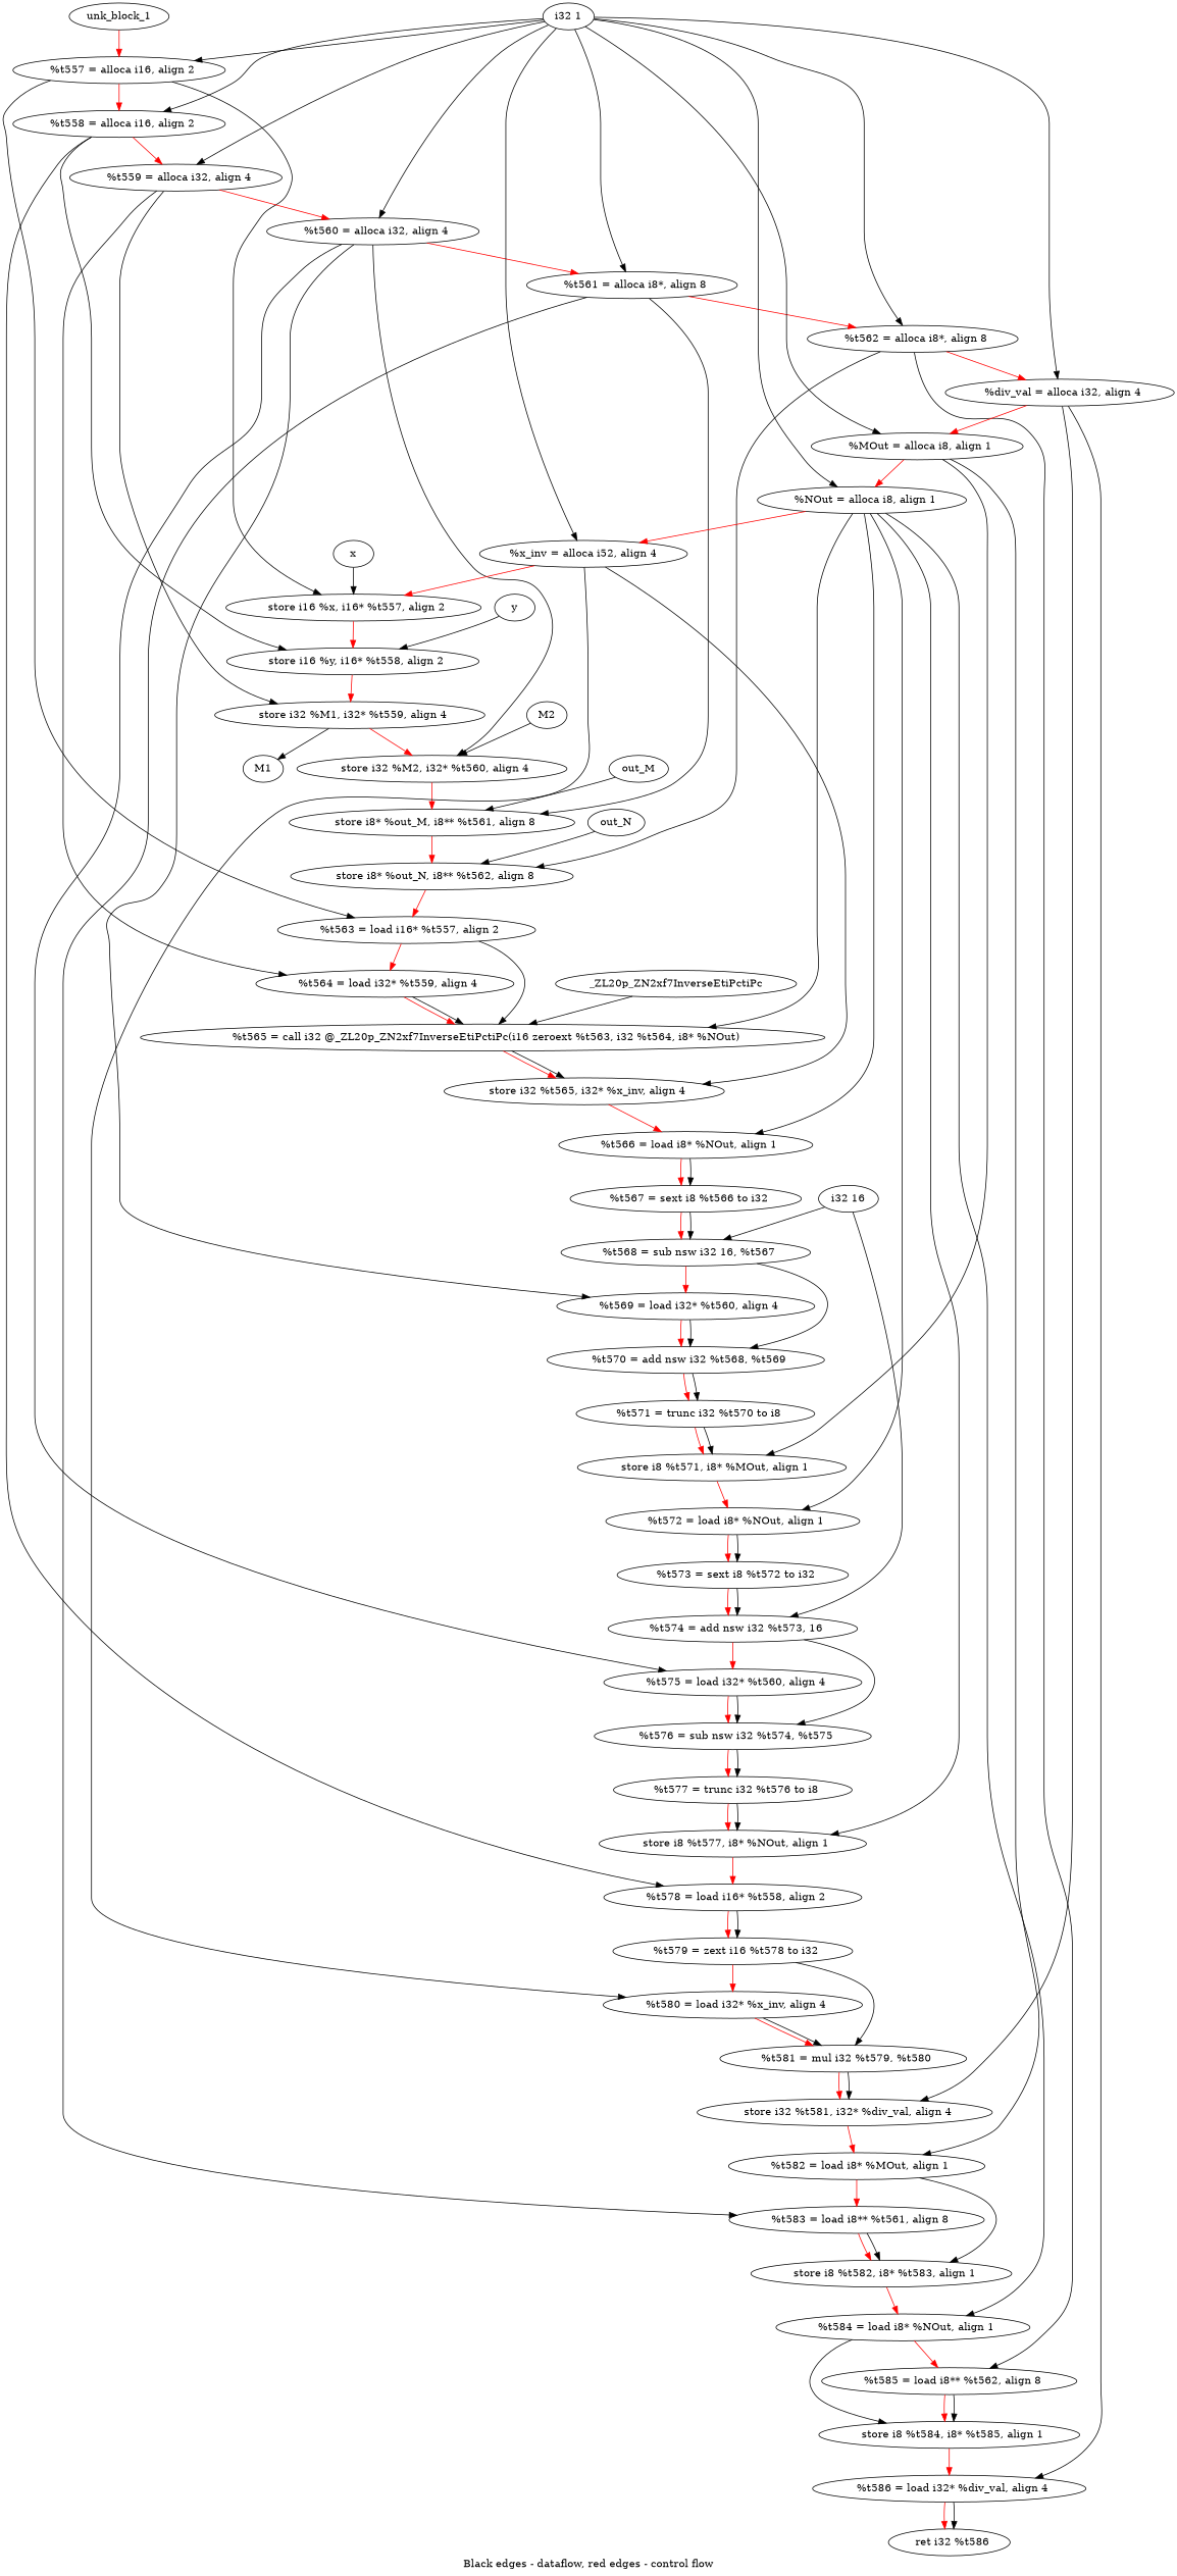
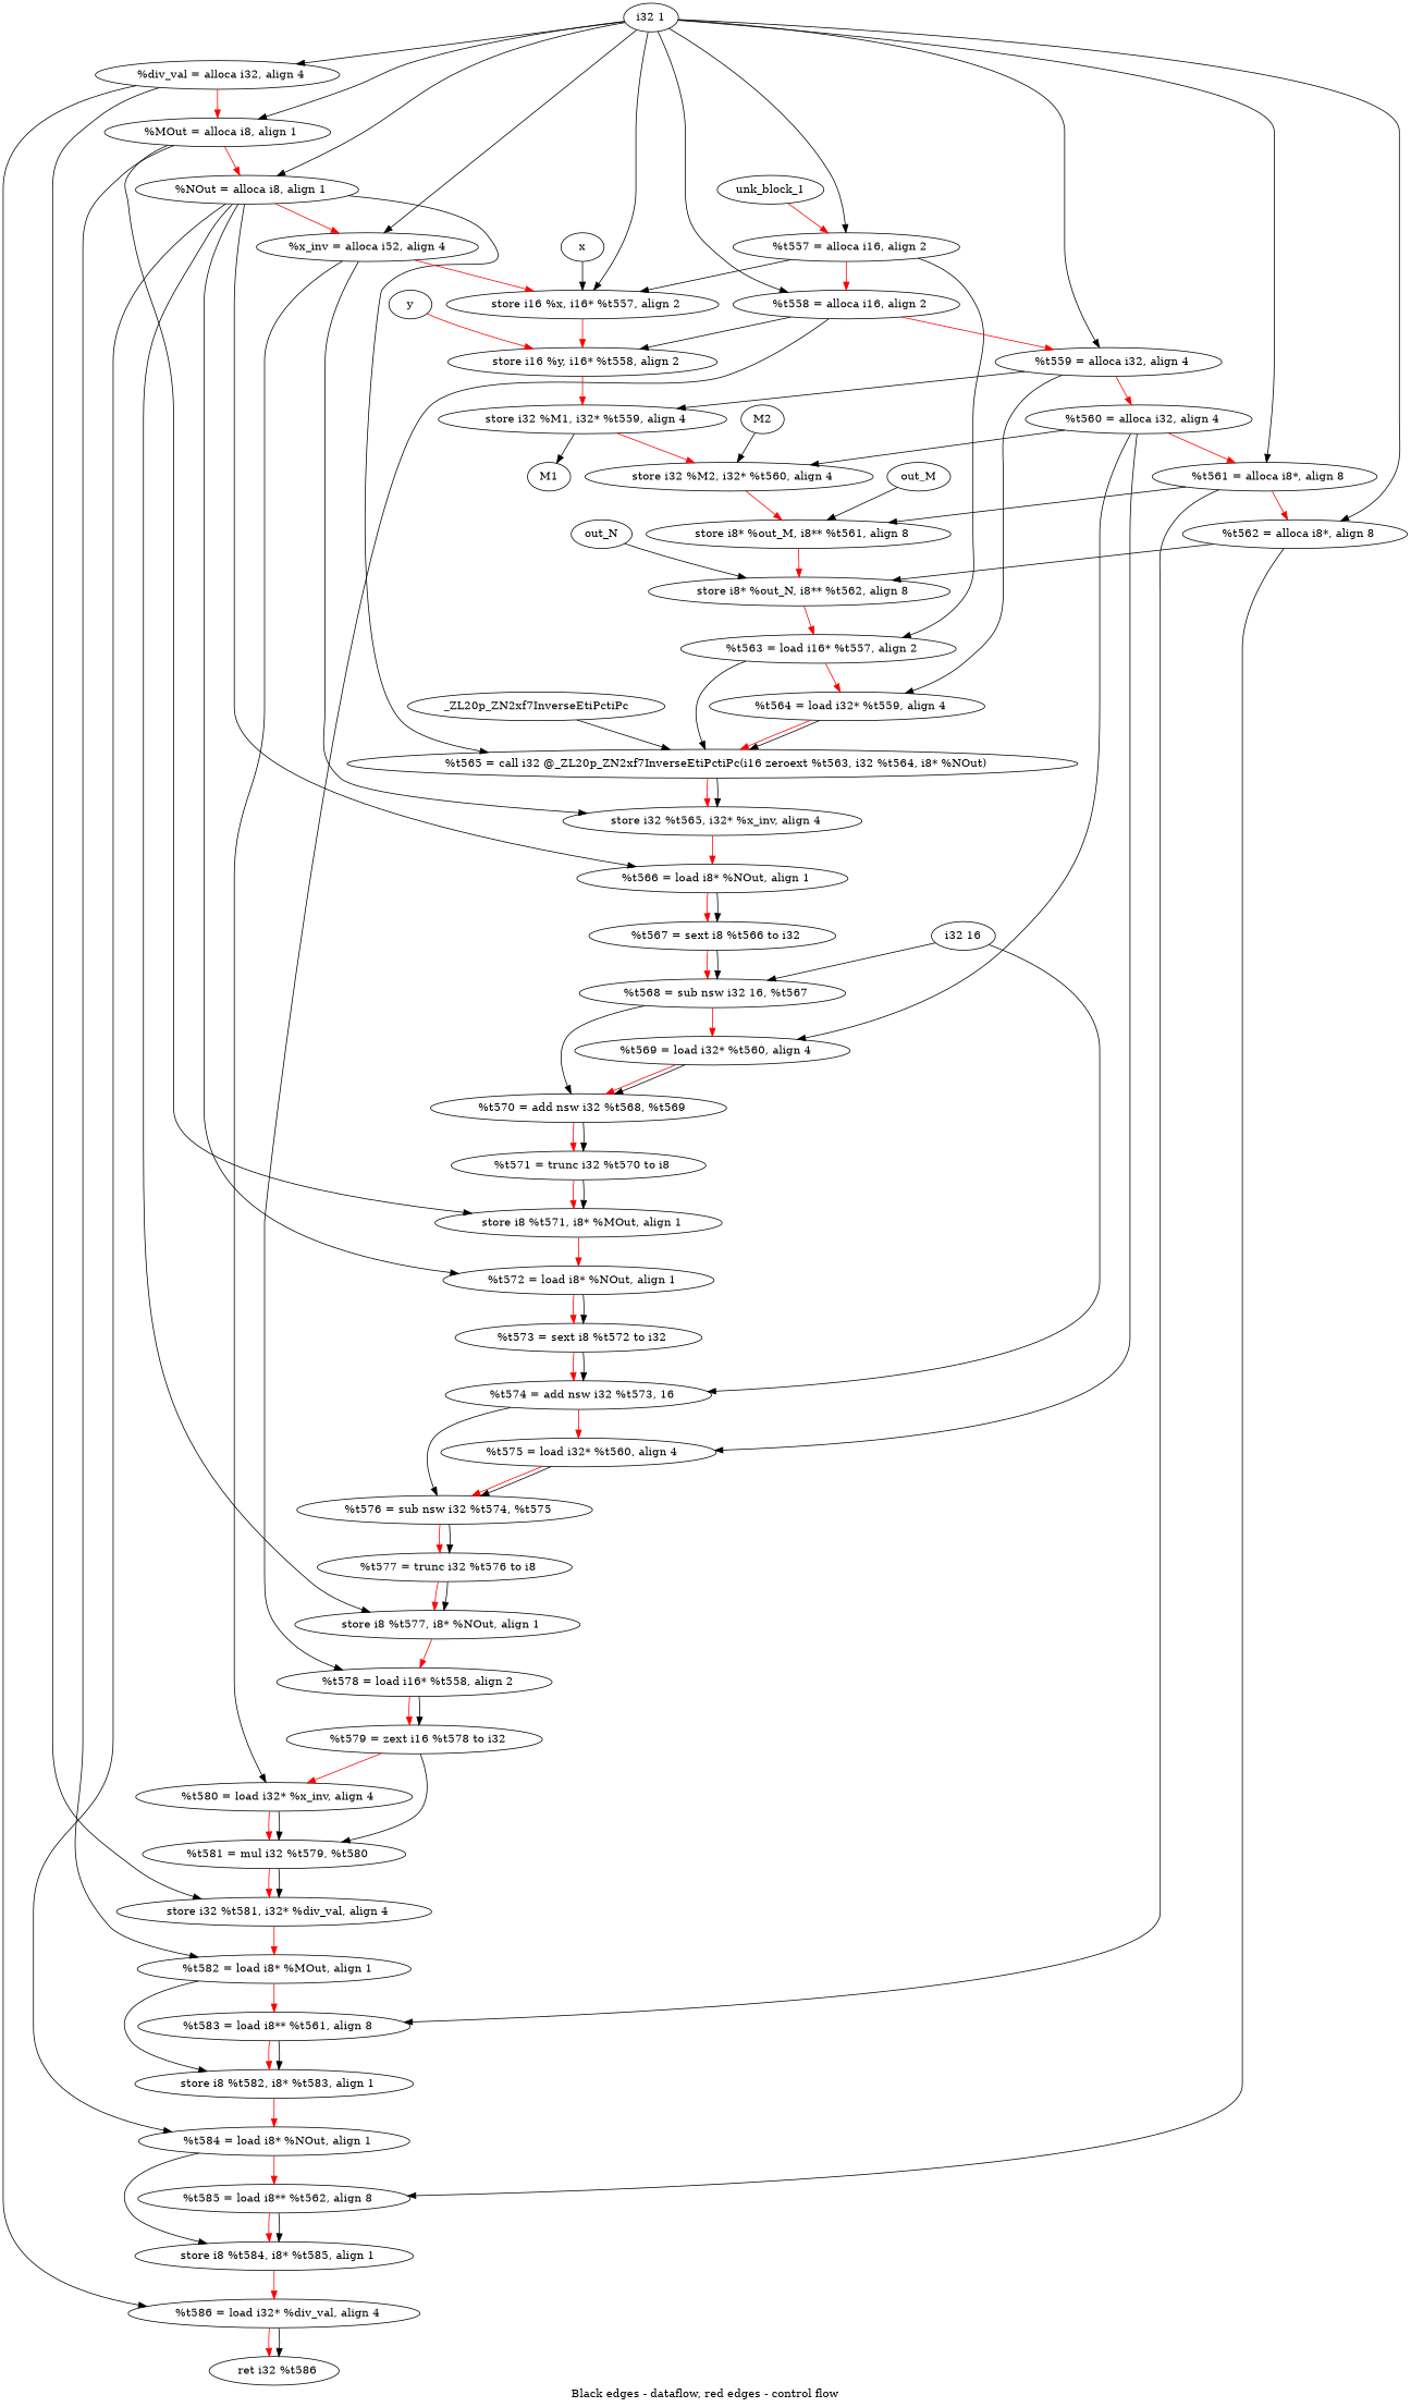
  digraph {
    compound=true
    label="Black edges - dataflow, red edges - control flow"
    n1 [label="  %t557 = alloca i16, align 2"]
    n2 [label="  %t558 = alloca i16, align 2"]
    n3 [label="  store i16 %x, i16* %t557, align 2"]
    n4 [label="  %t563 = load i16* %t557, align 2"]
    n5 [label="  %t559 = alloca i32, align 4"]
    n6 [label="  store i16 %y, i16* %t558, align 2"]
    n7 [label="  %t578 = load i16* %t558, align 2"]
    n8 [label="  %t564 = load i32* %t559, align 4"]
    n9 [label="  %t565 = call i32 @_ZL20p_ZN2xf7InverseEtiPctiPc(i16 zeroext %t563, i32 %t564, i8* %NOut)"]
    n10 [label="  %t560 = alloca i32, align 4"]
    n11 [label="  store i32 %M1, i32* %t559, align 4"]
    n12 [label="  %t579 = zext i16 %t578 to i32"]
    n13 [label="  %t561 = alloca i8*, align 8"]
    n14 [label="  store i32 %M2, i32* %t560, align 4"]
    n15 [label="  %t569 = load i32* %t560, align 4"]
    n16 [label="  %t575 = load i32* %t560, align 4"]
    M1
    n18 [label="  %t562 = alloca i8*, align 8"]
    n19 [label="  store i8* %out_M, i8** %t561, align 8"]
    n20 [label="  %t583 = load i8** %t561, align 8"]
    n21 [label="  %t570 = add nsw i32 %t568, %t569"]
    n22 [label="  %t576 = sub nsw i32 %t574, %t575"]
    n23 [label="  %div_val = alloca i32, align 4"]
    n24 [label="  store i8* %out_N, i8** %t562, align 8"]
    n25 [label="  %t585 = load i8** %t562, align 8"]
    n26 [label="  store i8 %t582, i8* %t583, align 1"]
    n27 [label="  %MOut = alloca i8, align 1"]
    n28 [label="  store i32 %t581, i32* %div_val, align 4"]
    n29 [label="  %t586 = load i32* %div_val, align 4"]
    n30 [label="  store i8 %t584, i8* %t585, align 1"]
    n31 [label="  %NOut = alloca i8, align 1"]
    n32 [label="  store i8 %t571, i8* %MOut, align 1"]
    n33 [label="  %t582 = load i8* %MOut, align 1"]
    n34 [label="  ret i32 %t586"]
    n35 [label="%x_inv = alloca i52, align 4"]
    n36 [label="  %t566 = load i8* %NOut, align 1"]
    n37 [label="  %t572 = load i8* %NOut, align 1"]
    n38 [label="  store i8 %t577, i8* %NOut, align 1"]
    n39 [label="  %t584 = load i8* %NOut, align 1"]
    n40 [label="  store i32 %t565, i32* %x_inv, align 4"]
    n41 [label="  %t580 = load i32* %x_inv, align 4"]
    n42 [label="  %t567 = sext i8 %t566 to i32"]
    n43 [label="  %t573 = sext i8 %t572 to i32"]
    n44 [label="  %t581 = mul i32 %t579, %t580"]
    n45 [label="  %t568 = sub nsw i32 16, %t567"]
    n46 [label="  %t571 = trunc i32 %t570 to i8"]
    n47 [label="  %t574 = add nsw i32 %t573, 16"]
    n48 [label="  %t577 = trunc i32 %t576 to i8"]
    unk_block_1
    "i32 1"
    x
    y
    M2
    out_M
    out_N
    _ZL20p_ZN2xf7InverseEtiPctiPc
    "i32 16"
    n1 -> n2 [color=red weight=2]
    n1 -> n3
    n1 -> n4
    n2 -> n5 [color=red weight=2]
    n2 -> n6
    n2 -> n7
    n3 -> n6 [color=red weight=2]
    n4 -> n8 [color=red weight=2]
    n4 -> n9
    n5 -> n8
    n5 -> n10 [color=red weight=2]
    n5 -> n11
    n6 -> n11 [color=red weight=2]
    n7 -> n12 [color=red weight=2]
    n7 -> n12
    n8 -> n9 [color=red weight=2]
    n8 -> n9
    n9 -> n40 [color=red weight=2]
    n9 -> n40
    n10 -> n13 [color=red weight=2]
    n10 -> n14
    n10 -> n15
    n10 -> n16
    n11 -> n14 [color=red weight=2]
    n11 -> M1
    n12 -> n41 [color=red weight=2]
    n12 -> n44
    n13 -> n18 [color=red weight=2]
    n13 -> n19
    n13 -> n20
    n14 -> n19 [color=red weight=2]
    n15 -> n21 [color=red weight=2]
    n15 -> n21
    n16 -> n22 [color=red weight=2]
    n16 -> n22
-   n18 -> n23 [color=red weight=2]
    n18 -> n24
    n18 -> n25
    n19 -> n24 [color=red weight=2]
    n20 -> n26 [color=red weight=2]
    n20 -> n26
    n21 -> n46 [color=red weight=2]
    n21 -> n46
    n22 -> n48 [color=red weight=2]
    n22 -> n48
    n23 -> n27 [color=red weight=2]
    n23 -> n28
    n23 -> n29
    n24 -> n4 [color=red weight=2]
    n25 -> n30 [color=red weight=2]
    n25 -> n30
    n26 -> n39 [color=red weight=2]
    n27 -> n31 [color=red weight=2]
    n27 -> n32
    n27 -> n33
    n28 -> n33 [color=red weight=2]
    n29 -> n34 [color=red weight=2]
    n29 -> n34
    n30 -> n29 [color=red weight=2]
    n31 -> n9
    n31 -> n35 [color=red weight=2]
    n31 -> n36
    n31 -> n37
    n31 -> n38
    n31 -> n39
    n32 -> n37 [color=red weight=2]
    n33 -> n20 [color=red weight=2]
    n33 -> n26
    n35 -> n3 [color=red weight=2]
    n35 -> n40
    n35 -> n41
    n36 -> n42 [color=red weight=2]
    n36 -> n42
    n37 -> n43 [color=red weight=2]
    n37 -> n43
    n38 -> n7 [color=red weight=2]
    n39 -> n25 [color=red weight=2]
    n39 -> n30
    n40 -> n36 [color=red weight=2]
    n41 -> n44 [color=red weight=2]
    n41 -> n44
    n42 -> n45 [color=red weight=2]
    n42 -> n45
    n43 -> n47 [color=red weight=2]
    n43 -> n47
    n44 -> n28 [color=red weight=2]
    n44 -> n28
    n45 -> n15 [color=red weight=2]
    n45 -> n21
    n46 -> n32 [color=red weight=2]
    n46 -> n32
    n47 -> n16 [color=red weight=2]
    n47 -> n22
    n48 -> n38 [color=red weight=2]
    n48 -> n38
    unk_block_1 -> n1 [color=red]
    "i32 1" -> n1
    "i32 1" -> n2
    "i32 1" -> n5
-   "i32 1" -> n10
+   "i32 1" -> n3
    "i32 1" -> n13
    "i32 1" -> n18
    "i32 1" -> n23
    "i32 1" -> n27
    "i32 1" -> n31
    "i32 1" -> n35
    x -> n3
-   y -> n6
+   y -> n6 [color=red]
    M2 -> n14
    out_M -> n19
    out_N -> n24
    _ZL20p_ZN2xf7InverseEtiPctiPc -> n9
    "i32 16" -> n45
    "i32 16" -> n47
  }
